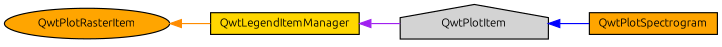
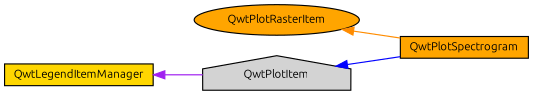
  digraph {
    fontname=Ubuntu
    rankdir=LR
    node [color=black fillcolor=orange fontname=Ubuntu fontsize=10 shape=box style=filled]
    edge [dir=back fontname=Ubuntu fontsize=10 labelfontname=FreeSans labelfontsize=10 style=solid]
    n1 [fontcolor=black height=0.2 label=QwtPlotRasterItem shape=ellipse width=0.4]
    n2 [height=0.2 label=QwtPlotSpectrogram width=0.4]
    n3 [fillcolor=lightgrey height=0.2 label=QwtPlotItem shape=house width=0.4]
    n4 [fillcolor=gold height=0.2 label=QwtLegendItemManager width=0.4]
-   n1 -> n4 [color=darkorange]
+   n1 -> n2 [color=darkorange]
    n3 -> n2 [color=blue]
    n4 -> n3 [color=purple]
  }
